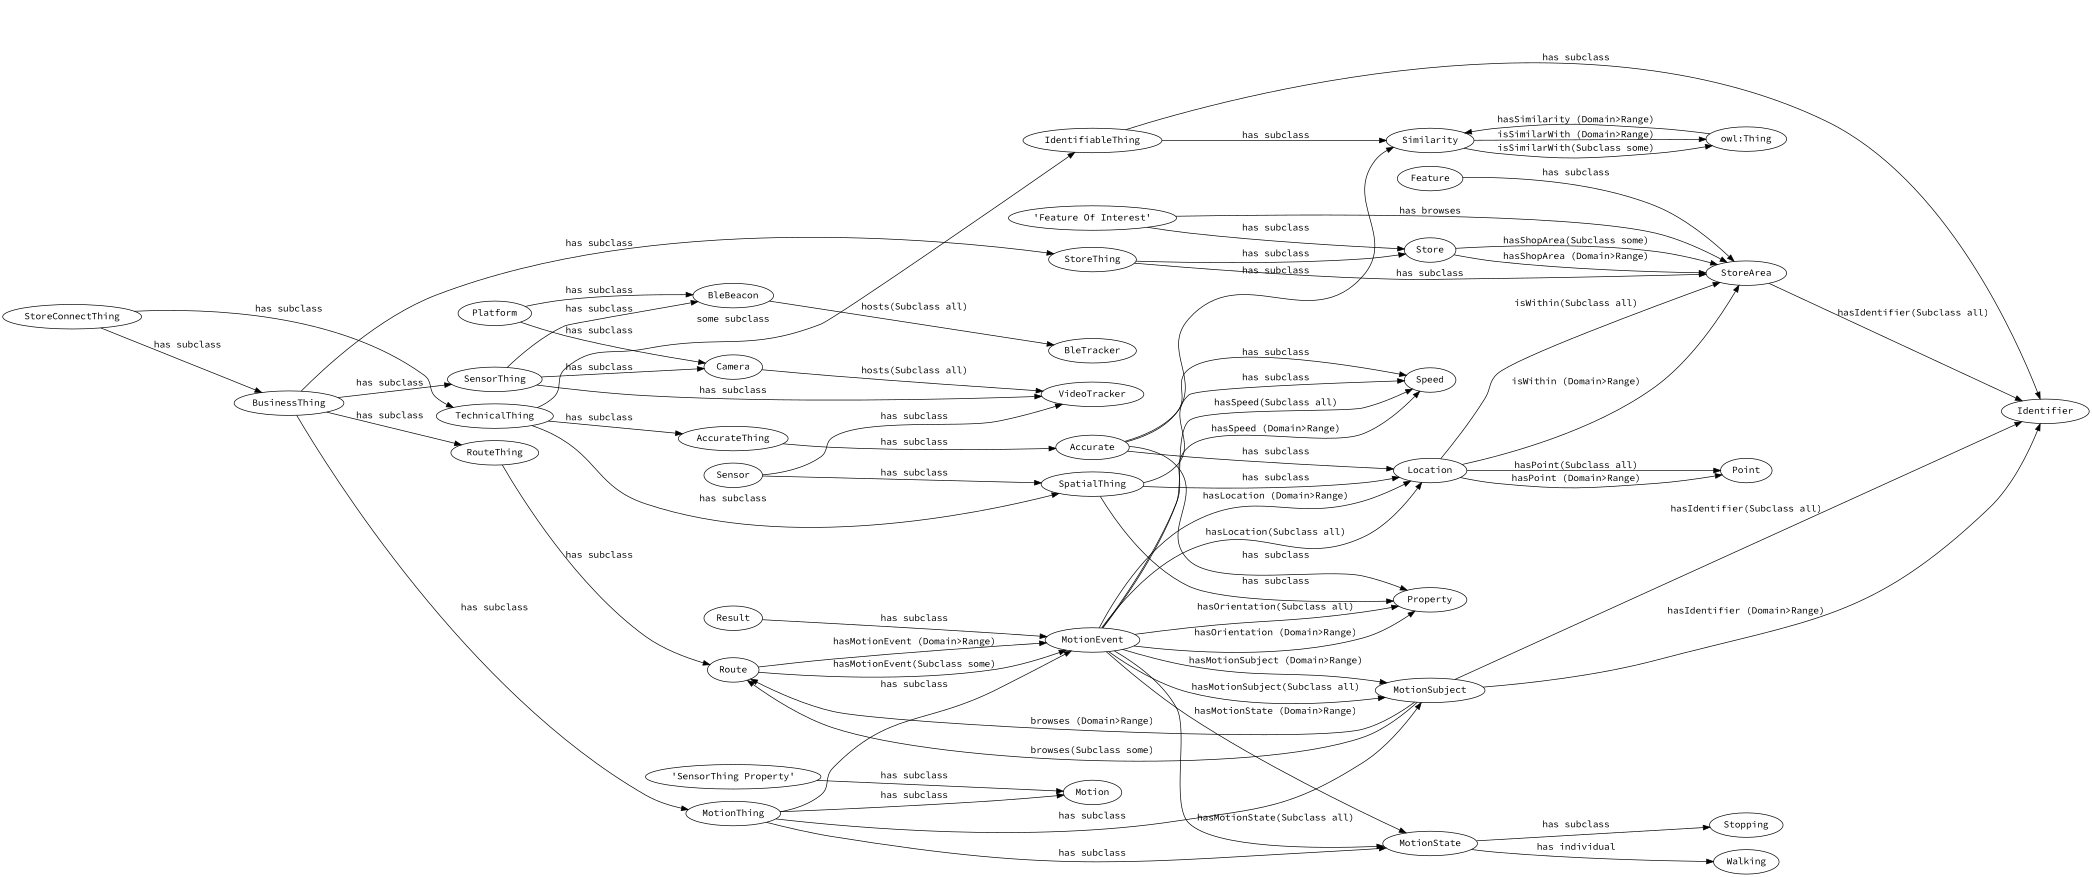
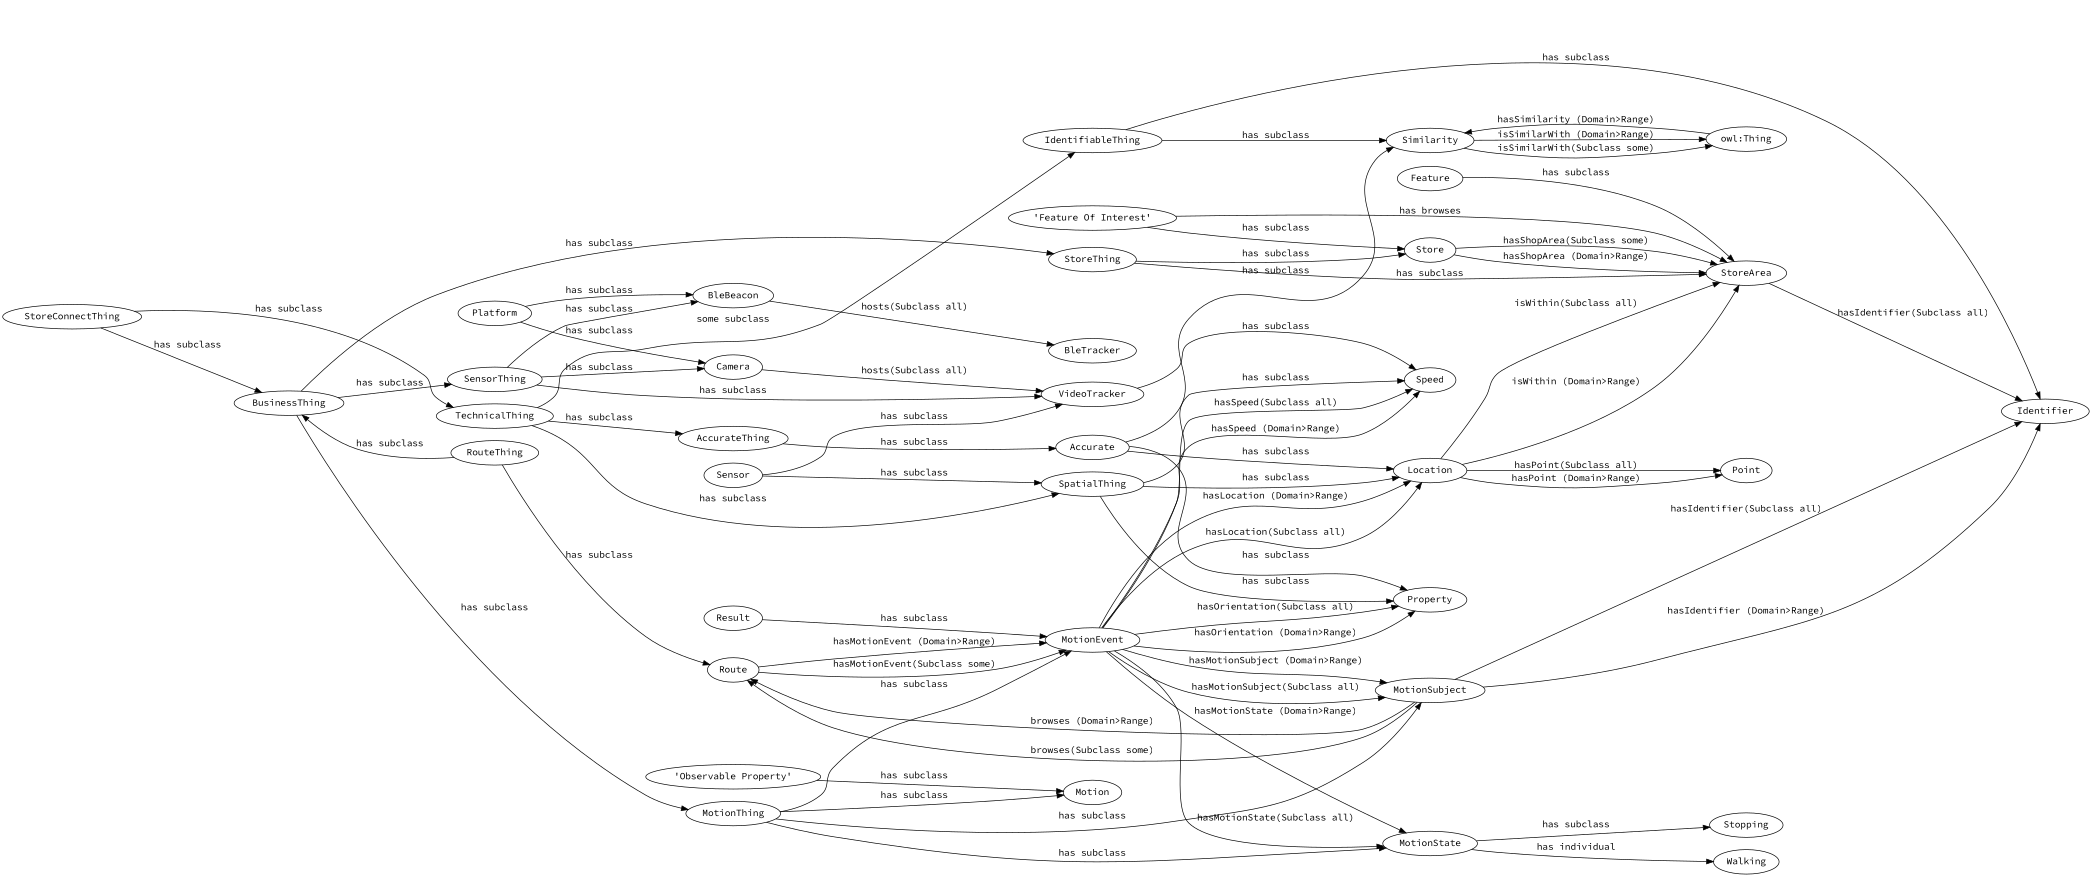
  digraph {
    fontname="Source Code Pro"
    rankdir=LR
    node [fontname="Source Code Pro"]
    edge [fontname="Source Code Pro"]
    Route
    MotionEvent
    MotionSubject
    Location
    Speed
    MotionState
    n7 [label=Property]
    Identifier
    StoreArea
    Point
    Stopping
    Walking
    Platform
    BleBeacon
    Camera
    BleTracker
    VideoTracker
    Store
    MotionThing
    Motion
    StoreThing
    Accurate
    Similarity
    "owl:Thing"
    StoreConnectThing
    TechnicalThing
    BusinessThing
    IdentifiableThing
    SpatialThing
    AccurateThing
    RouteThing
    SensorThing
    "'Feature Of Interest'"
-   "'Observable Property'" [label="'SensorThing Property'"]
+   "'Observable Property'"
    Result
    Feature
    Sensor
    Route -> MotionEvent [label="hasMotionEvent(Subclass some)"]
    Route -> MotionEvent [label="hasMotionEvent (Domain>Range)"]
    MotionEvent -> MotionSubject [label="hasMotionSubject (Domain>Range)"]
    MotionEvent -> MotionSubject [label="hasMotionSubject(Subclass all)"]
    MotionEvent -> Location [label="hasLocation (Domain>Range)"]
    MotionEvent -> Location [label="hasLocation(Subclass all)"]
    MotionEvent -> Speed [label="hasSpeed(Subclass all)"]
    MotionEvent -> Speed [label="hasSpeed (Domain>Range)"]
    MotionEvent -> MotionState [label="hasMotionState (Domain>Range)"]
    MotionEvent -> MotionState [label="hasMotionState(Subclass all)"]
    MotionEvent -> n7 [label="hasOrientation (Domain>Range)"]
    MotionEvent -> n7 [label="hasOrientation(Subclass all)"]
    MotionSubject -> Route [label="browses (Domain>Range)"]
    MotionSubject -> Route [label="browses(Subclass some)"]
    MotionSubject -> Identifier [label="hasIdentifier(Subclass all)"]
    MotionSubject -> Identifier [label="hasIdentifier (Domain>Range)"]
    Location -> StoreArea [label="isWithin(Subclass all)"]
    Location -> StoreArea [label="isWithin (Domain>Range)"]
    Location -> Point [label="hasPoint(Subclass all)"]
    Location -> Point [label="hasPoint (Domain>Range)"]
    MotionState -> Stopping [label="has subclass"]
    MotionState -> Walking [label="has individual"]
    StoreArea -> Identifier [label="hasIdentifier(Subclass all)"]
    Platform -> BleBeacon [label="has subclass"]
    Platform -> Camera [label="has subclass"]
    BleBeacon -> BleTracker [label="hosts(Subclass all)"]
    Camera -> VideoTracker [label="hosts(Subclass all)"]
    Store -> StoreArea [label="hasShopArea (Domain>Range)"]
    Store -> StoreArea [label="hasShopArea(Subclass some)"]
    MotionThing -> MotionEvent [label="has subclass"]
    MotionThing -> MotionSubject [label="has subclass"]
    MotionThing -> MotionState [label="has subclass"]
    MotionThing -> Motion [label="has subclass"]
    StoreThing -> StoreArea [label="has subclass"]
    StoreThing -> Store [label="has subclass"]
    Accurate -> Location [label="has subclass"]
-   Accurate -> Speed [label="has subclass"]
+   VideoTracker -> Speed [label="has subclass"]
    Accurate -> n7 [label="has subclass"]
    Accurate -> Similarity [label="has subclass"]
    Similarity -> "owl:Thing" [label="isSimilarWith (Domain>Range)"]
    Similarity -> "owl:Thing" [label="isSimilarWith(Subclass some)"]
    "owl:Thing" -> Similarity [label="hasSimilarity (Domain>Range)"]
    StoreConnectThing -> TechnicalThing [label="has subclass"]
    StoreConnectThing -> BusinessThing [label="has subclass"]
    TechnicalThing -> IdentifiableThing [label="some subclass"]
    TechnicalThing -> SpatialThing [label="has subclass"]
    TechnicalThing -> AccurateThing [label="has subclass"]
    BusinessThing -> MotionThing [label="has subclass"]
    BusinessThing -> StoreThing [label="has subclass"]
-   BusinessThing -> RouteThing [label="has subclass"]
+   RouteThing -> BusinessThing [label="has subclass"]
    BusinessThing -> SensorThing [label="has subclass"]
    IdentifiableThing -> Identifier [label="has subclass"]
    IdentifiableThing -> Similarity [label="has subclass"]
    SpatialThing -> Location [label="has subclass"]
    SpatialThing -> Speed [label="has subclass"]
    SpatialThing -> n7 [label="has subclass"]
    AccurateThing -> Accurate [label="has subclass"]
    RouteThing -> Route [label="has subclass"]
    SensorThing -> BleBeacon [label="has subclass"]
    SensorThing -> Camera [label="has subclass"]
    SensorThing -> VideoTracker [label="has subclass"]
    "'Feature Of Interest'" -> StoreArea [label="has browses"]
    "'Feature Of Interest'" -> Store [label="has subclass"]
    "'Observable Property'" -> Motion [label="has subclass"]
    Result -> MotionEvent [label="has subclass"]
    Feature -> StoreArea [label="has subclass"]
    Sensor -> VideoTracker [label="has subclass"]
    Sensor -> SpatialThing [label="has subclass"]
  }
